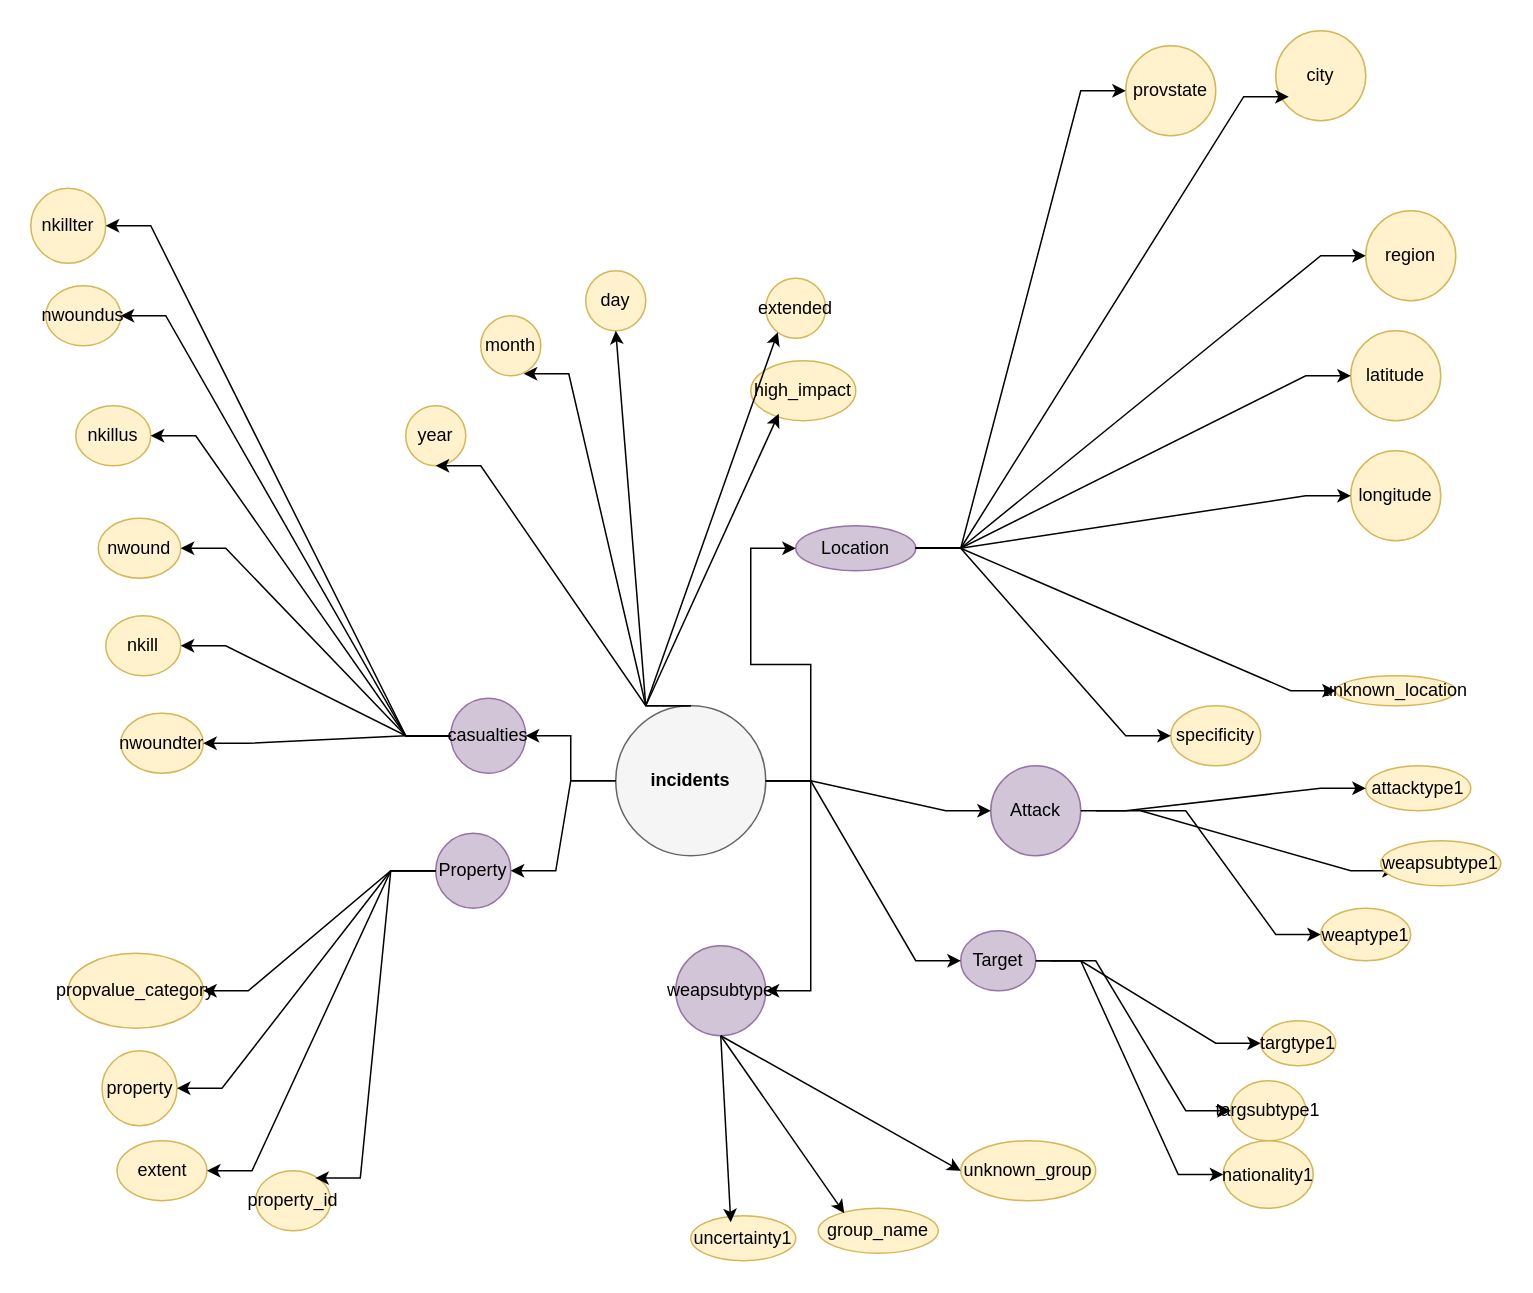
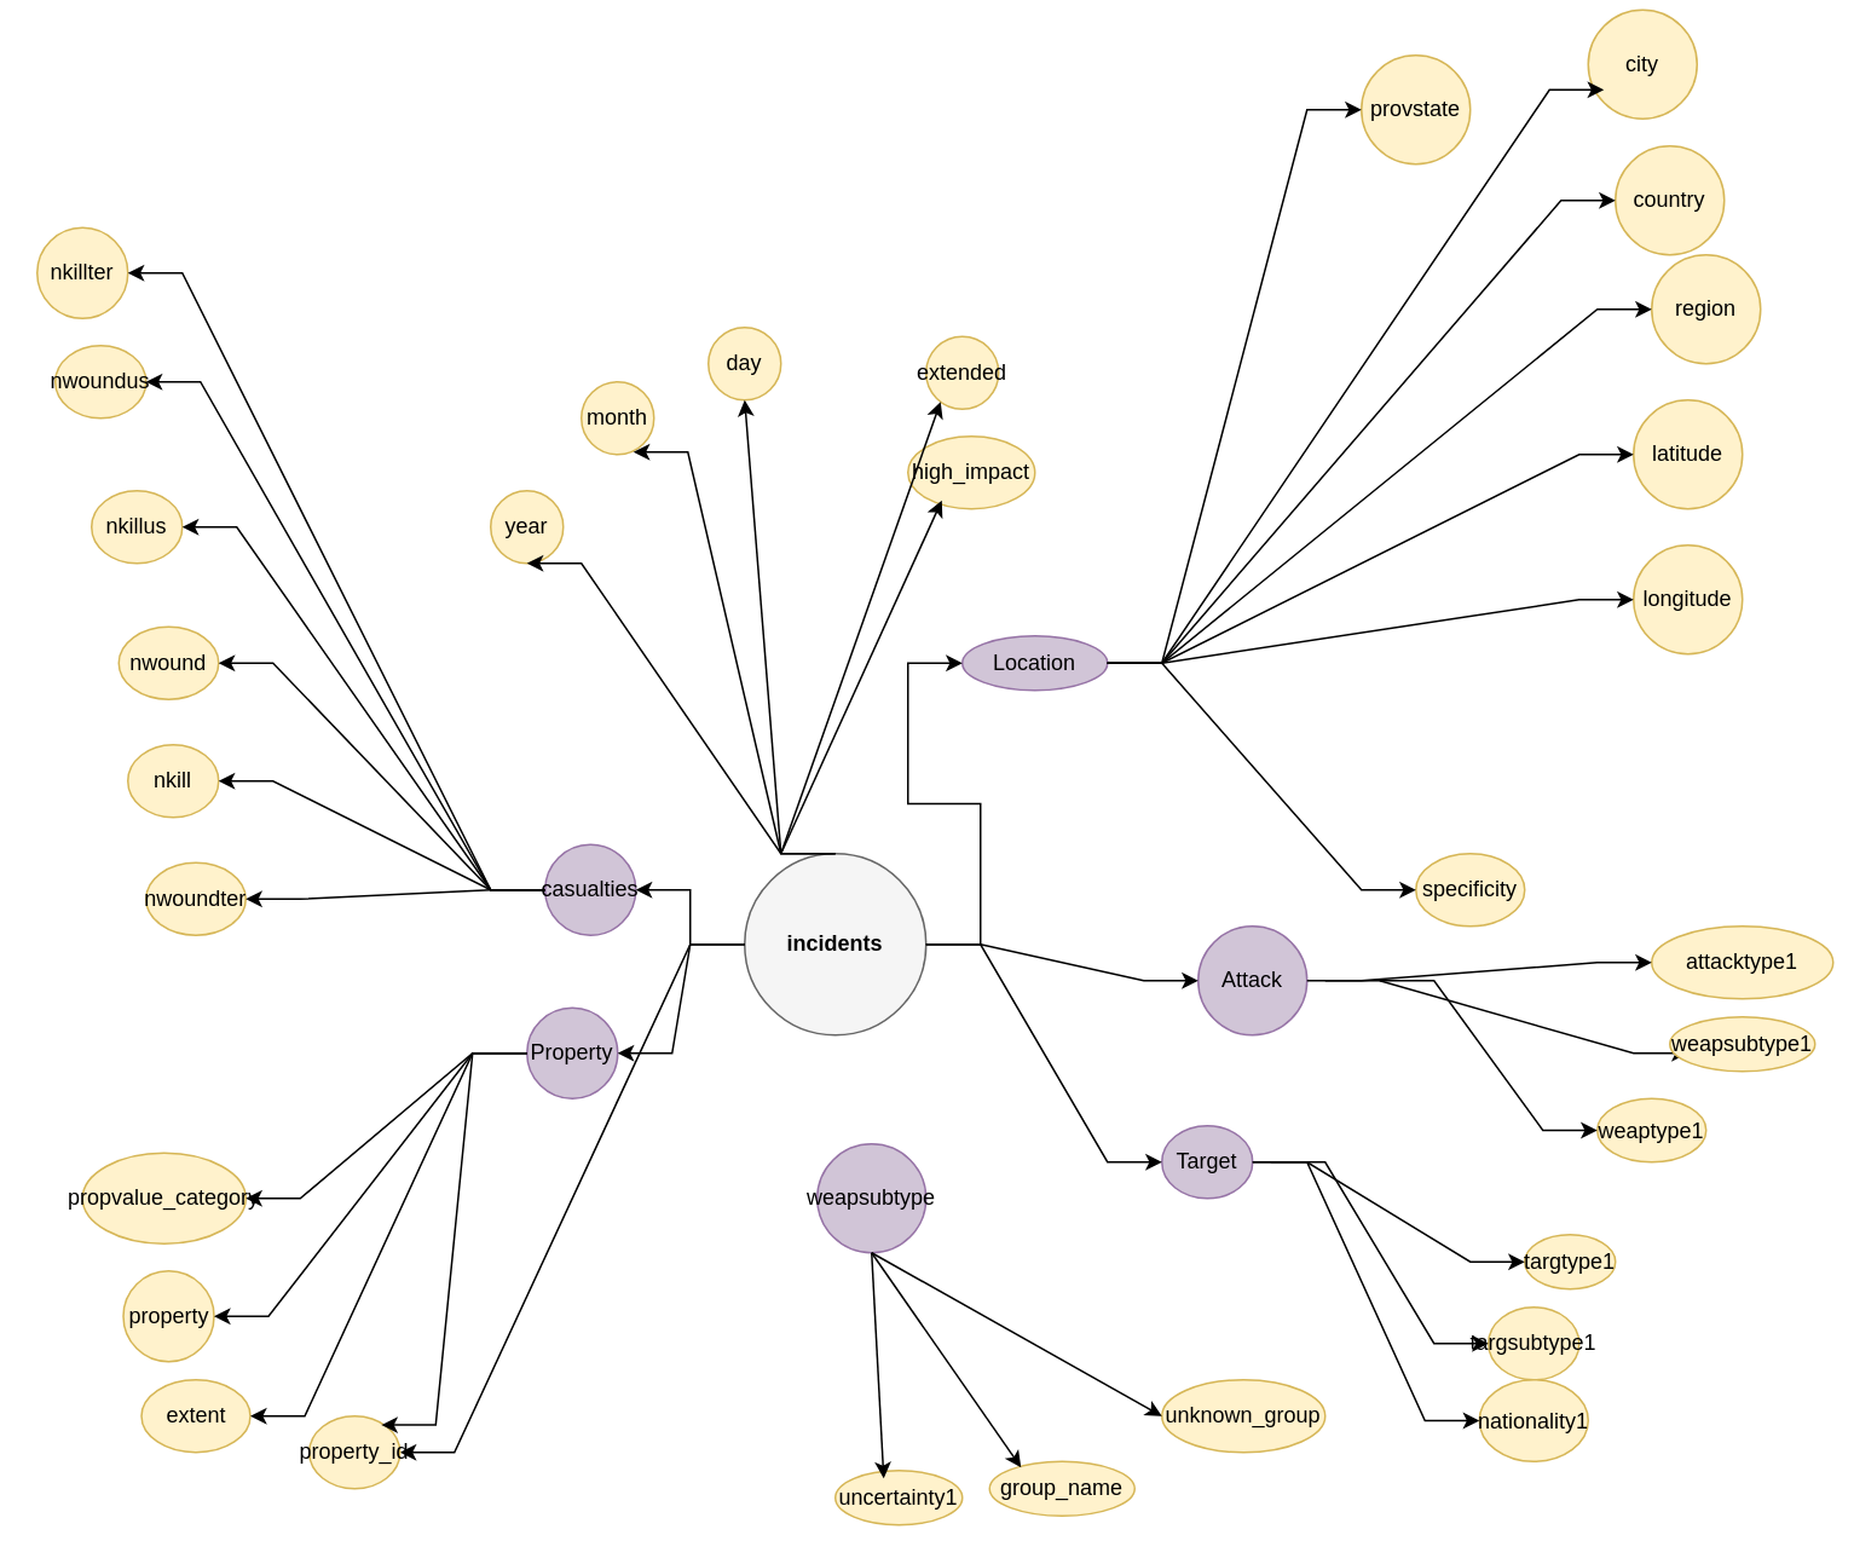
  <mxCell id="0" />
  <mxCell id="1" parent="0" />
  <mxCell id="2" value="incidents" style="shape=ellipse;whiteSpace=wrap;html=1;fillColor=#f5f5f5;strokeColor=#666666;fontStyle=1" vertex="1" parent="1"><mxGeometry x="410" y="470" width="100" height="100" as="geometry" /></mxCell>
  <mxCell id="3" value="year" style="shape=ellipse;whiteSpace=wrap;html=1;fillColor=#fff2cc;strokeColor=#d6b656;" vertex="1" parent="1"><mxGeometry x="270" y="270" width="40" height="40" as="geometry" /></mxCell>
  <mxCell id="4" value="" style="edgeStyle=entityRelationEdgeStyle;rounded=0;html=1;entryX=0.5;entryY=1;entryDx=0;entryDy=0;exitX=0.5;exitY=0;exitDx=0;exitDy=0;" edge="1" parent="1" source="2" target="3"><mxGeometry relative="1" as="geometry"><mxPoint x="450" y="530" as="sourcePoint" /><mxPoint x="420" y="230" as="targetPoint" /><Array as="points"><mxPoint x="460" y="470" /><mxPoint x="460" y="500" /></Array></mxGeometry></mxCell>
  <mxCell id="5" value="Location" style="shape=ellipse;whiteSpace=wrap;html=1;fillColor=#d1c5d7;strokeColor=#9673a6;" vertex="1" parent="1"><mxGeometry x="530" y="350" width="80" height="30" as="geometry" /></mxCell>
  <mxCell id="6" value="" style="edgeStyle=entityRelationEdgeStyle;rounded=0;html=1;" edge="1" parent="1" source="2" target="5"><mxGeometry relative="1" as="geometry" /></mxCell>
  <mxCell id="7" value="region" style="shape=ellipse;whiteSpace=wrap;html=1;fillColor=#fff2cc;strokeColor=#d6b656;" vertex="1" parent="1"><mxGeometry x="910" y="140" width="60" height="60" as="geometry" /></mxCell>
  <mxCell id="8" value="" style="edgeStyle=entityRelationEdgeStyle;rounded=0;html=1;" edge="1" parent="1" source="5" target="7"><mxGeometry relative="1" as="geometry" /></mxCell>
+ <mxCell id="9" value="country" style="shape=ellipse;whiteSpace=wrap;html=1;fillColor=#fff2cc;strokeColor=#d6b656;" vertex="1" parent="1"><mxGeometry x="890" y="80" width="60" height="60" as="geometry" /></mxCell>
+ <mxCell id="10" value="" style="edgeStyle=entityRelationEdgeStyle;rounded=0;html=1;exitX=1;exitY=0.5;exitDx=0;exitDy=0;" edge="1" parent="1" target="9" source="5"><mxGeometry relative="1" as="geometry"><mxPoint x="610" y="390" as="sourcePoint" /></mxGeometry></mxCell>
  <mxCell id="11" value="provstate" style="shape=ellipse;whiteSpace=wrap;html=1;fillColor=#fff2cc;strokeColor=#d6b656;" vertex="1" parent="1"><mxGeometry x="750" y="30" width="60" height="60" as="geometry" /></mxCell>
  <mxCell id="12" value="" style="edgeStyle=entityRelationEdgeStyle;rounded=0;html=1;exitX=1;exitY=0.5;exitDx=0;exitDy=0;" edge="1" parent="1" target="11" source="5"><mxGeometry relative="1" as="geometry"><mxPoint x="610" y="390" as="sourcePoint" /></mxGeometry></mxCell>
- <mxCell id="13" value="city" style="shape=ellipse;whiteSpace=wrap;html=1;fillColor=#fff2cc;strokeColor=#d6b656;" vertex="1" parent="1"><mxGeometry x="850" width="60" height="60" as="geometry" y="20" /></mxCell>
+ <mxCell id="13" value="city" style="shape=ellipse;whiteSpace=wrap;html=1;fillColor=#fff2cc;strokeColor=#d6b656;" vertex="1" parent="1"><mxGeometry x="875" y="5" width="60" height="60" as="geometry" /></mxCell>
  <mxCell id="14" value="latitude" style="shape=ellipse;whiteSpace=wrap;html=1;fillColor=#fff2cc;strokeColor=#d6b656;" vertex="1" parent="1"><mxGeometry x="900" y="220" width="60" height="60" as="geometry" /></mxCell>
  <mxCell id="15" value="" style="edgeStyle=entityRelationEdgeStyle;rounded=0;html=1;" edge="1" parent="1" source="5" target="14"><mxGeometry relative="1" as="geometry" /></mxCell>
  <mxCell id="16" value="longitude" style="shape=ellipse;whiteSpace=wrap;html=1;fillColor=#fff2cc;strokeColor=#d6b656;" vertex="1" parent="1"><mxGeometry x="900" y="300" width="60" height="60" as="geometry" /></mxCell>
  <mxCell id="17" value="" style="edgeStyle=entityRelationEdgeStyle;rounded=0;html=1;" edge="1" parent="1" source="5" target="16"><mxGeometry relative="1" as="geometry" /></mxCell>
  <mxCell id="18" value="specificity" style="shape=ellipse;whiteSpace=wrap;html=1;fillColor=#fff2cc;strokeColor=#d6b656;" vertex="1" parent="1"><mxGeometry x="780" y="470" width="60" height="40" as="geometry" /></mxCell>
  <mxCell id="19" value="" style="edgeStyle=entityRelationEdgeStyle;rounded=0;html=1;" edge="1" parent="1" source="5" target="18"><mxGeometry relative="1" as="geometry" /></mxCell>
- <mxCell id="20" value="unknown_location" style="shape=ellipse;whiteSpace=wrap;html=1;fillColor=#fff2cc;strokeColor=#d6b656;" vertex="1" parent="1"><mxGeometry x="890" y="450" width="80" height="20" as="geometry" /></mxCell>
- <mxCell id="21" value="" style="edgeStyle=entityRelationEdgeStyle;rounded=0;html=1;" edge="1" parent="1" source="5" target="20"><mxGeometry relative="1" as="geometry" /></mxCell>
  <mxCell id="22" value="Attack" style="shape=ellipse;whiteSpace=wrap;html=1;fillColor=#d1c5d7;strokeColor=#9673a6;" vertex="1" parent="1"><mxGeometry x="660" y="510" width="60" height="60" as="geometry" /></mxCell>
  <mxCell id="23" value="" style="edgeStyle=entityRelationEdgeStyle;rounded=0;html=1;" edge="1" parent="1" source="2" target="22"><mxGeometry relative="1" as="geometry" /></mxCell>
- <mxCell id="24" value="attacktype1" style="shape=ellipse;whiteSpace=wrap;html=1;fillColor=#fff2cc;strokeColor=#d6b656;" vertex="1" parent="1"><mxGeometry x="910" y="510" width="70" height="30" as="geometry" /></mxCell>
+ <mxCell id="24" value="attacktype1" style="shape=ellipse;whiteSpace=wrap;html=1;fillColor=#fff2cc;strokeColor=#d6b656;" vertex="1" parent="1"><mxGeometry x="910" y="510" width="100" height="40" as="geometry" /></mxCell>
  <mxCell id="25" value="" style="edgeStyle=entityRelationEdgeStyle;rounded=0;html=1;" edge="1" parent="1" source="22" target="24"><mxGeometry relative="1" as="geometry" /></mxCell>
  <mxCell id="26" value="weaptype1" style="shape=ellipse;whiteSpace=wrap;html=1;fillColor=#fff2cc;strokeColor=#d6b656;" vertex="1" parent="1"><mxGeometry x="880" y="605" width="60" height="35" as="geometry" /></mxCell>
  <mxCell id="27" value="" style="edgeStyle=entityRelationEdgeStyle;rounded=0;html=1;" edge="1" parent="1" target="26"><mxGeometry relative="1" as="geometry"><mxPoint x="760" y="540" as="sourcePoint" /><Array as="points"><mxPoint x="740" y="540" /></Array></mxGeometry></mxCell>
  <mxCell id="28" value="Target" style="shape=ellipse;whiteSpace=wrap;html=1;fillColor=#d1c5d7;strokeColor=#9673a6;" vertex="1" parent="1"><mxGeometry x="640" y="620" width="50" height="40" as="geometry" /></mxCell>
  <mxCell id="29" value="" style="edgeStyle=entityRelationEdgeStyle;rounded=0;html=1;" edge="1" parent="1" source="2" target="28"><mxGeometry relative="1" as="geometry" /></mxCell>
  <mxCell id="30" value="targtype1" style="shape=ellipse;whiteSpace=wrap;html=1;fillColor=#fff2cc;strokeColor=#d6b656;" vertex="1" parent="1"><mxGeometry x="840" y="680" width="50" height="30" as="geometry" /></mxCell>
  <mxCell id="31" value="" style="edgeStyle=entityRelationEdgeStyle;rounded=0;html=1;" edge="1" parent="1" source="28" target="30"><mxGeometry relative="1" as="geometry" /></mxCell>
  <mxCell id="32" value="targsubtype1" style="shape=ellipse;whiteSpace=wrap;html=1;fillColor=#fff2cc;strokeColor=#d6b656;" vertex="1" parent="1"><mxGeometry x="820" y="720" width="50" height="40" as="geometry" /></mxCell>
  <mxCell id="33" value="" style="edgeStyle=entityRelationEdgeStyle;rounded=0;html=1;entryX=0;entryY=0.5;entryDx=0;entryDy=0;" edge="1" parent="1" target="32"><mxGeometry relative="1" as="geometry"><mxPoint x="700" y="640" as="sourcePoint" /><mxPoint x="810" y="760" as="targetPoint" /></mxGeometry></mxCell>
  <mxCell id="34" value="nationality1" style="shape=ellipse;whiteSpace=wrap;html=1;fillColor=#fff2cc;strokeColor=#d6b656;" vertex="1" parent="1"><mxGeometry x="815" y="760" width="60" height="45" as="geometry" /></mxCell>
  <mxCell id="35" value="" style="edgeStyle=entityRelationEdgeStyle;rounded=0;html=1;exitX=1;exitY=0.5;exitDx=0;exitDy=0;" edge="1" parent="1" source="28" target="34"><mxGeometry relative="1" as="geometry"><Array as="points"><mxPoint x="730" y="770" /></Array></mxGeometry></mxCell>
  <mxCell id="36" value="weapsubtype" style="shape=ellipse;whiteSpace=wrap;html=1;fillColor=#d1c5d7;strokeColor=#9673a6;" vertex="1" parent="1"><mxGeometry x="450" y="630" width="60" height="60" as="geometry" /></mxCell>
- <mxCell id="37" value="" style="edgeStyle=entityRelationEdgeStyle;rounded=0;html=1;" edge="1" parent="1" source="2" target="36"><mxGeometry relative="1" as="geometry" /></mxCell>
+ <mxCell id="37" value="" style="edgeStyle=entityRelationEdgeStyle;rounded=0;html=1;" edge="1" parent="1" source="2" target="66"><mxGeometry relative="1" as="geometry" /></mxCell>
  <mxCell id="38" value="group_name" style="shape=ellipse;whiteSpace=wrap;html=1;fillColor=#fff2cc;strokeColor=#d6b656;" vertex="1" parent="1"><mxGeometry x="545" y="805" width="80" height="30" as="geometry" /></mxCell>
  <mxCell id="39" value="uncertainty1" style="shape=ellipse;whiteSpace=wrap;html=1;fillColor=#fff2cc;strokeColor=#d6b656;" vertex="1" parent="1"><mxGeometry x="460" y="810" width="70" height="30" as="geometry" /></mxCell>
  <mxCell id="40" value="unknown_group" style="shape=ellipse;whiteSpace=wrap;html=1;fillColor=#fff2cc;strokeColor=#d6b656;" vertex="1" parent="1"><mxGeometry x="640" y="760" width="90" height="40" as="geometry" /></mxCell>
  <mxCell id="41" value="Property" style="shape=ellipse;whiteSpace=wrap;html=1;fillColor=#d1c5d7;strokeColor=#9673a6;" vertex="1" parent="1"><mxGeometry x="290" y="555" width="50" height="50" as="geometry" /></mxCell>
  <mxCell id="42" value="" style="edgeStyle=entityRelationEdgeStyle;rounded=0;html=1;" edge="1" parent="1" source="2" target="41"><mxGeometry relative="1" as="geometry" /></mxCell>
  <mxCell id="43" value="extent" style="shape=ellipse;whiteSpace=wrap;html=1;fillColor=#fff2cc;strokeColor=#d6b656;" vertex="1" parent="1"><mxGeometry x="77.5" y="760" width="60" height="40" as="geometry" /></mxCell>
  <mxCell id="44" value="" style="edgeStyle=entityRelationEdgeStyle;rounded=0;html=1;" edge="1" parent="1" source="41" target="43"><mxGeometry relative="1" as="geometry" /></mxCell>
  <mxCell id="45" value="property" style="shape=ellipse;whiteSpace=wrap;html=1;fillColor=#fff2cc;strokeColor=#d6b656;" vertex="1" parent="1"><mxGeometry x="67.5" y="700" width="50" height="50" as="geometry" /></mxCell>
  <mxCell id="46" value="" style="edgeStyle=entityRelationEdgeStyle;rounded=0;html=1;" edge="1" parent="1" source="41" target="45"><mxGeometry relative="1" as="geometry" /></mxCell>
  <mxCell id="47" value="propvalue_category" style="shape=ellipse;whiteSpace=wrap;html=1;fillColor=#fff2cc;strokeColor=#d6b656;" vertex="1" parent="1"><mxGeometry x="45" y="635" width="90" height="50" as="geometry" /></mxCell>
  <mxCell id="48" value="" style="edgeStyle=entityRelationEdgeStyle;rounded=0;html=1;" edge="1" parent="1" source="41" target="47"><mxGeometry relative="1" as="geometry" /></mxCell>
  <mxCell id="49" value="casualties" style="shape=ellipse;whiteSpace=wrap;html=1;fillColor=#d1c5d7;strokeColor=#9673a6;" vertex="1" parent="1"><mxGeometry x="300" y="465" width="50" height="50" as="geometry" /></mxCell>
  <mxCell id="50" value="" style="edgeStyle=entityRelationEdgeStyle;rounded=0;html=1;" edge="1" parent="1" source="2" target="49"><mxGeometry relative="1" as="geometry" /></mxCell>
  <mxCell id="51" value="nkill" style="shape=ellipse;whiteSpace=wrap;html=1;fillColor=#fff2cc;strokeColor=#d6b656;" vertex="1" parent="1"><mxGeometry x="70" y="410" width="50" height="40" as="geometry" /></mxCell>
  <mxCell id="52" value="" style="edgeStyle=entityRelationEdgeStyle;rounded=0;html=1;" edge="1" parent="1" source="49" target="51"><mxGeometry relative="1" as="geometry" /></mxCell>
  <mxCell id="53" value="nwound" style="shape=ellipse;whiteSpace=wrap;html=1;fillColor=#fff2cc;strokeColor=#d6b656;" vertex="1" parent="1"><mxGeometry x="65" y="345" width="55" height="40" as="geometry" /></mxCell>
  <mxCell id="54" value="" style="edgeStyle=entityRelationEdgeStyle;rounded=0;html=1;" edge="1" parent="1" source="49" target="53"><mxGeometry relative="1" as="geometry" /></mxCell>
  <mxCell id="55" value="nkillus" style="shape=ellipse;whiteSpace=wrap;html=1;fillColor=#fff2cc;strokeColor=#d6b656;" vertex="1" parent="1"><mxGeometry x="50" y="270" width="50" height="40" as="geometry" /></mxCell>
  <mxCell id="56" value="" style="edgeStyle=entityRelationEdgeStyle;rounded=0;html=1;" edge="1" parent="1" source="49" target="55"><mxGeometry relative="1" as="geometry" /></mxCell>
  <mxCell id="57" value="nwoundus" style="shape=ellipse;whiteSpace=wrap;html=1;fillColor=#fff2cc;strokeColor=#d6b656;" vertex="1" parent="1"><mxGeometry x="30" y="190" width="50" height="40" as="geometry" /></mxCell>
  <mxCell id="58" value="" style="edgeStyle=entityRelationEdgeStyle;rounded=0;html=1;" edge="1" parent="1" source="49" target="57"><mxGeometry relative="1" as="geometry" /></mxCell>
  <mxCell id="59" value="nkillter" style="shape=ellipse;whiteSpace=wrap;html=1;fillColor=#fff2cc;strokeColor=#d6b656;" vertex="1" parent="1"><mxGeometry x="20" y="125" width="50" height="50" as="geometry" /></mxCell>
  <mxCell id="60" value="" style="edgeStyle=entityRelationEdgeStyle;rounded=0;html=1;" edge="1" parent="1" source="49" target="59"><mxGeometry relative="1" as="geometry" /></mxCell>
  <mxCell id="61" value="nwoundter" style="shape=ellipse;whiteSpace=wrap;html=1;fillColor=#fff2cc;strokeColor=#d6b656;" vertex="1" parent="1"><mxGeometry x="80" y="475" width="55" height="40" as="geometry" /></mxCell>
  <mxCell id="62" value="" style="edgeStyle=entityRelationEdgeStyle;rounded=0;html=1;" edge="1" parent="1" source="49" target="61"><mxGeometry relative="1" as="geometry" /></mxCell>
  <mxCell id="63" value="" style="edgeStyle=entityRelationEdgeStyle;rounded=0;html=1;exitX=0.75;exitY=0.5;exitDx=0;exitDy=0;exitPerimeter=0;" edge="1" parent="1"><mxGeometry relative="1" as="geometry"><mxPoint x="730" y="540" as="sourcePoint" /><mxPoint x="930" y="580" as="targetPoint" /><Array as="points"><mxPoint x="760" y="570" /></Array></mxGeometry></mxCell>
  <mxCell id="64" value="weapsubtype1" style="shape=ellipse;whiteSpace=wrap;html=1;fillColor=#fff2cc;strokeColor=#d6b656;" vertex="1" parent="1"><mxGeometry x="920" y="560" width="80" height="30" as="geometry" /></mxCell>
  <mxCell id="65" value="" style="edgeStyle=entityRelationEdgeStyle;rounded=0;html=1;entryX=0.144;entryY=0.733;entryDx=0;entryDy=0;entryPerimeter=0;exitX=1;exitY=0.5;exitDx=0;exitDy=0;" edge="1" parent="1" source="5" target="13"><mxGeometry relative="1" as="geometry"><mxPoint x="850" y="400" as="sourcePoint" /><mxPoint x="1130" y="120" as="targetPoint" /><Array as="points"><mxPoint x="710" y="370" /></Array></mxGeometry></mxCell>
  <mxCell id="66" value="property_id" style="shape=ellipse;whiteSpace=wrap;html=1;fillColor=#fff2cc;strokeColor=#d6b656;" vertex="1" parent="1"><mxGeometry x="170" y="780" width="50" height="40" as="geometry" /></mxCell>
  <mxCell id="67" value="" style="edgeStyle=entityRelationEdgeStyle;rounded=0;html=1;entryX=0.794;entryY=0.122;entryDx=0;entryDy=0;entryPerimeter=0;exitX=0;exitY=0.5;exitDx=0;exitDy=0;" edge="1" parent="1" source="41" target="66"><mxGeometry relative="1" as="geometry"><mxPoint x="290" y="620" as="sourcePoint" /><mxPoint x="270" y="980" as="targetPoint" /><Array as="points"><mxPoint x="260" y="720" /><mxPoint x="270" y="710" /><mxPoint x="260" y="730" /><mxPoint x="240" y="790" /><mxPoint x="270" y="720" /><mxPoint x="250" y="720" /><mxPoint x="260" y="730" /><mxPoint x="270" y="720" /><mxPoint x="270" y="730" /><mxPoint x="260" y="730" /><mxPoint x="260" y="730" /></Array></mxGeometry></mxCell>
  <mxCell id="68" value="month" style="shape=ellipse;whiteSpace=wrap;html=1;fillColor=#fff2cc;strokeColor=#d6b656;" vertex="1" parent="1"><mxGeometry x="320" y="210" width="40" height="40" as="geometry" /></mxCell>
  <mxCell id="69" value="day" style="shape=ellipse;whiteSpace=wrap;html=1;fillColor=#fff2cc;strokeColor=#d6b656;" vertex="1" parent="1"><mxGeometry x="390" y="180" width="40" height="40" as="geometry" /></mxCell>
  <mxCell id="70" value="extended" style="shape=ellipse;whiteSpace=wrap;html=1;fillColor=#fff2cc;strokeColor=#d6b656;" vertex="1" parent="1"><mxGeometry x="510" y="185" width="40" height="40" as="geometry" /></mxCell>
  <mxCell id="71" value="high_impact" style="shape=ellipse;whiteSpace=wrap;html=1;fillColor=#fff2cc;strokeColor=#d6b656;" vertex="1" parent="1"><mxGeometry x="500" y="240" width="70" height="40" as="geometry" /></mxCell>
  <mxCell id="72" value="" style="edgeStyle=entityRelationEdgeStyle;rounded=0;html=1;entryX=0.717;entryY=0.967;entryDx=0;entryDy=0;exitX=0.5;exitY=0;exitDx=0;exitDy=0;entryPerimeter=0;" edge="1" parent="1" source="2" target="68"><mxGeometry relative="1" as="geometry"><mxPoint x="550" y="490" as="sourcePoint" /><mxPoint x="430" y="230" as="targetPoint" /><Array as="points"><mxPoint x="550" y="490" /><mxPoint x="450" y="400" /><mxPoint x="550" y="520" /></Array></mxGeometry></mxCell>
  <mxCell id="73" value="" style="endArrow=classic;html=1;rounded=0;entryX=0.5;entryY=1;entryDx=0;entryDy=0;" edge="1" parent="1" target="69"><mxGeometry width="50" height="50" relative="1" as="geometry"><mxPoint x="430" y="470" as="sourcePoint" /><mxPoint x="480" y="300" as="targetPoint" /></mxGeometry></mxCell>
  <mxCell id="74" value="" style="endArrow=classic;html=1;rounded=0;entryX=0.2;entryY=0.9;entryDx=0;entryDy=0;entryPerimeter=0;" edge="1" parent="1" target="70"><mxGeometry width="50" height="50" relative="1" as="geometry"><mxPoint x="430" y="470" as="sourcePoint" /><mxPoint x="480" y="300" as="targetPoint" /></mxGeometry></mxCell>
  <mxCell id="75" value="" style="endArrow=classic;html=1;rounded=0;entryX=0.267;entryY=0.883;entryDx=0;entryDy=0;entryPerimeter=0;" edge="1" parent="1" target="71"><mxGeometry width="50" height="50" relative="1" as="geometry"><mxPoint x="430" y="470" as="sourcePoint" /><mxPoint x="480" y="420" as="targetPoint" /></mxGeometry></mxCell>
  <mxCell id="76" value="" style="endArrow=classic;html=1;rounded=0;exitX=0.5;exitY=1;exitDx=0;exitDy=0;entryX=0.381;entryY=0.144;entryDx=0;entryDy=0;entryPerimeter=0;" edge="1" parent="1" source="36" target="39"><mxGeometry width="50" height="50" relative="1" as="geometry"><mxPoint x="430" y="760" as="sourcePoint" /><mxPoint x="480" y="710" as="targetPoint" /></mxGeometry></mxCell>
  <mxCell id="77" value="" style="endArrow=classic;html=1;rounded=0;entryX=0.217;entryY=0.111;entryDx=0;entryDy=0;entryPerimeter=0;" edge="1" parent="1" target="38"><mxGeometry width="50" height="50" relative="1" as="geometry"><mxPoint x="480" y="690" as="sourcePoint" /><mxPoint x="480" y="710" as="targetPoint" /></mxGeometry></mxCell>
  <mxCell id="78" value="" style="endArrow=classic;html=1;rounded=0;entryX=0;entryY=0.5;entryDx=0;entryDy=0;exitX=0.5;exitY=1;exitDx=0;exitDy=0;" edge="1" parent="1" source="36" target="40"><mxGeometry width="50" height="50" relative="1" as="geometry"><mxPoint x="430" y="760" as="sourcePoint" /><mxPoint x="480" y="710" as="targetPoint" /></mxGeometry></mxCell>
